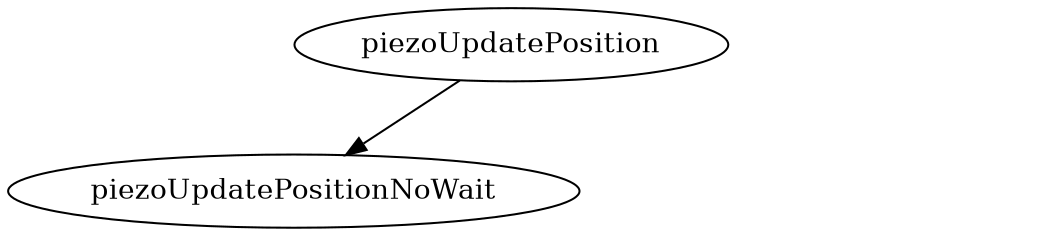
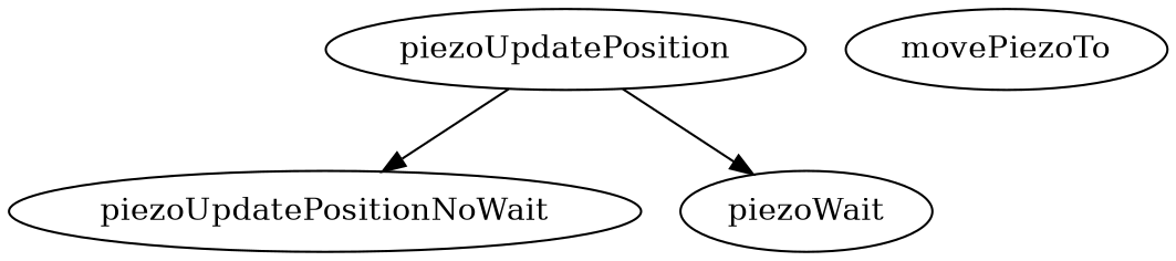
  digraph {
    piezoUpdatePosition
    piezoUpdatePositionNoWait
+   piezoWait
+   movePiezoTo
    piezoUpdatePosition -> piezoUpdatePositionNoWait
+   piezoUpdatePosition -> piezoWait
  }
